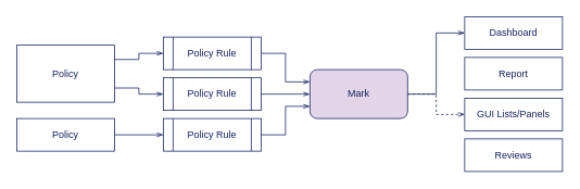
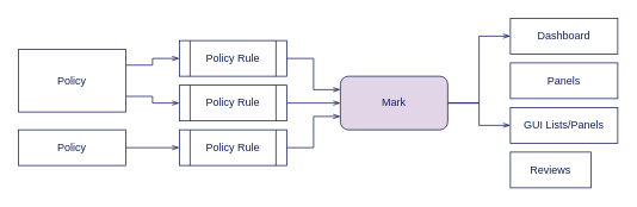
  <mxCell id="0" />
  <mxCell id="1" parent="0" />
  <mxCell id="2" style="edgeStyle=orthogonalEdgeStyle;curved=0;rounded=0;html=1;endArrow=openThin;fillColor=#ffffff;strokeColor=#14205F;" parent="1" source="3" target="6" edge="1"><mxGeometry relative="1" as="geometry" /></mxCell>
  <mxCell id="3" value="Policy Rule" style="shape=process;whiteSpace=wrap;html=1;backgroundOutline=1;fillColor=#ffffff;fontColor=#14205F;strokeColor=#14205F;" parent="1" vertex="1"><mxGeometry x="200" y="95" width="120" height="40" as="geometry" /></mxCell>
  <mxCell id="4" style="edgeStyle=orthogonalEdgeStyle;curved=0;rounded=0;html=1;exitX=1;exitY=0.5;exitDx=0;exitDy=0;entryX=0;entryY=0.5;entryDx=0;entryDy=0;endArrow=openThin;fillColor=#ffffff;strokeColor=#14205F;" parent="1" source="6" target="11" edge="1"><mxGeometry relative="1" as="geometry" /></mxCell>
- <mxCell id="5" style="edgeStyle=orthogonalEdgeStyle;curved=0;rounded=0;html=1;exitX=1;exitY=0.5;exitDx=0;exitDy=0;entryX=0;entryY=0.5;entryDx=0;entryDy=0;endArrow=openThin;fillColor=#ffffff;strokeColor=#14205F;dashed=1;" parent="1" source="6" target="13" edge="1"><mxGeometry relative="1" as="geometry" /></mxCell>
+ <mxCell id="5" style="edgeStyle=orthogonalEdgeStyle;curved=0;rounded=0;html=1;exitX=1;exitY=0.5;exitDx=0;exitDy=0;entryX=0;entryY=0.5;entryDx=0;entryDy=0;endArrow=openThin;fillColor=#ffffff;strokeColor=#14205F;" parent="1" source="6" target="13" edge="1"><mxGeometry relative="1" as="geometry" /></mxCell>
  <mxCell id="6" value="Mark" style="rounded=1;whiteSpace=wrap;html=1;fillColor=#e1d5e7;fontColor=#14205F;strokeColor=#14205F;" parent="1" vertex="1"><mxGeometry x="380" y="85" width="120" height="60" as="geometry" /></mxCell>
  <mxCell id="7" style="edgeStyle=orthogonalEdgeStyle;curved=0;rounded=0;html=1;entryX=0;entryY=0.75;entryDx=0;entryDy=0;endArrow=openThin;fillColor=#ffffff;strokeColor=#14205F;" parent="1" source="8" target="6" edge="1"><mxGeometry relative="1" as="geometry" /></mxCell>
  <mxCell id="8" value="Policy Rule" style="shape=process;whiteSpace=wrap;html=1;backgroundOutline=1;fillColor=#ffffff;fontColor=#14205F;strokeColor=#14205F;" parent="1" vertex="1"><mxGeometry x="200" y="145" width="120" height="40" as="geometry" /></mxCell>
  <mxCell id="9" style="edgeStyle=orthogonalEdgeStyle;curved=0;rounded=0;html=1;entryX=0;entryY=0.25;entryDx=0;entryDy=0;endArrow=openThin;fillColor=#ffffff;strokeColor=#14205F;" parent="1" source="10" target="6" edge="1"><mxGeometry relative="1" as="geometry" /></mxCell>
  <mxCell id="10" value="Policy Rule" style="shape=process;whiteSpace=wrap;html=1;backgroundOutline=1;fillColor=#ffffff;fontColor=#14205F;strokeColor=#14205F;" parent="1" vertex="1"><mxGeometry x="200" y="45" width="120" height="40" as="geometry" /></mxCell>
  <mxCell id="11" value="Dashboard" style="rounded=0;whiteSpace=wrap;html=1;fillColor=#ffffff;fontColor=#14205F;strokeColor=#14205F;" parent="1" vertex="1"><mxGeometry x="570" y="20" width="120" height="40" as="geometry" /></mxCell>
- <mxCell id="12" value="Report" style="rounded=0;whiteSpace=wrap;html=1;fillColor=#ffffff;fontColor=#14205F;strokeColor=#14205F;" parent="1" vertex="1"><mxGeometry x="570" y="70" width="120" height="40" as="geometry" /></mxCell>
+ <mxCell id="12" value="Panels" style="rounded=0;whiteSpace=wrap;html=1;fillColor=#ffffff;fontColor=#14205F;strokeColor=#14205F;" parent="1" vertex="1"><mxGeometry x="570" y="70" width="120" height="40" as="geometry" /></mxCell>
  <mxCell id="13" value="GUI Lists/Panels" style="rounded=0;whiteSpace=wrap;html=1;fillColor=#ffffff;fontColor=#14205F;strokeColor=#14205F;" parent="1" vertex="1"><mxGeometry x="570" y="120" width="120" height="40" as="geometry" /></mxCell>
  <mxCell id="14" style="edgeStyle=orthogonalEdgeStyle;curved=0;rounded=0;html=1;entryX=0;entryY=0.5;entryDx=0;entryDy=0;endArrow=openThin;fillColor=#ffffff;strokeColor=#14205F;exitX=1;exitY=0.25;exitDx=0;exitDy=0;" parent="1" source="16" target="10" edge="1"><mxGeometry relative="1" as="geometry"><mxPoint x="140" y="90" as="sourcePoint" /></mxGeometry></mxCell>
  <mxCell id="15" style="edgeStyle=orthogonalEdgeStyle;curved=0;rounded=0;html=1;exitX=1;exitY=0.75;exitDx=0;exitDy=0;entryX=0;entryY=0.5;entryDx=0;entryDy=0;endArrow=openThin;fillColor=#ffffff;strokeColor=#14205F;" parent="1" source="16" target="3" edge="1"><mxGeometry relative="1" as="geometry" /></mxCell>
  <mxCell id="16" value="Policy" style="rounded=0;whiteSpace=wrap;html=1;fillColor=#ffffff;fontColor=#14205F;strokeColor=#14205F;" parent="1" vertex="1"><mxGeometry x="20" y="55" width="120" height="70" as="geometry" /></mxCell>
  <mxCell id="17" style="edgeStyle=orthogonalEdgeStyle;curved=0;rounded=0;html=1;entryX=0;entryY=0.5;entryDx=0;entryDy=0;endArrow=openThin;fillColor=#ffffff;strokeColor=#14205F;" parent="1" source="18" target="8" edge="1"><mxGeometry relative="1" as="geometry" /></mxCell>
  <mxCell id="18" value="Policy" style="rounded=0;whiteSpace=wrap;html=1;fillColor=#ffffff;fontColor=#14205F;strokeColor=#14205F;" parent="1" vertex="1"><mxGeometry x="20" y="145" width="120" height="40" as="geometry" /></mxCell>
- <mxCell id="19" value="Reviews" style="rounded=0;whiteSpace=wrap;html=1;fillColor=#ffffff;fontColor=#14205F;strokeColor=#14205F;" vertex="1" parent="1"><mxGeometry x="570" y="170" width="120" height="40" as="geometry" /></mxCell>
+ <mxCell id="19" value="Reviews" style="rounded=0;whiteSpace=wrap;html=1;fillColor=#ffffff;fontColor=#14205F;strokeColor=#14205F;" vertex="1" parent="1"><mxGeometry x="570" y="170" width="90" height="40" as="geometry" /></mxCell>
